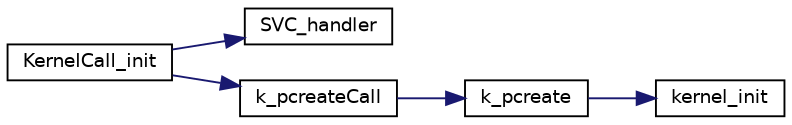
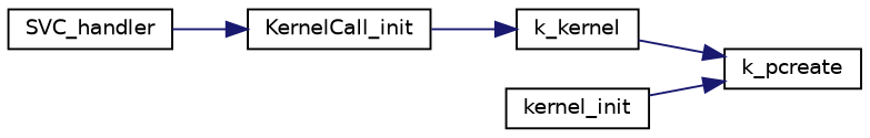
  digraph {
    rankdir=RL
    node [color=black fillcolor=white fontname=Helvetica fontsize=10 shape=record style=filled]
    edge [color=midnightblue dir=back fontname=Helvetica fontsize=10 labelfontname=Helvetica labelfontsize=10 style=solid]
    n1 [height=0.2 label=k_pcreate width=0.4]
-   n2 [height=0.2 label=k_pcreateCall width=0.4]
+   n2 [height=0.2 label=k_kernel width=0.4]
    n3 [height=0.2 label=kernel_init width=0.4]
    n4 [height=0.2 label=KernelCall_init width=0.4]
    n5 [height=0.2 label=SVC_handler width=0.4]
    n1 -> n2
-   n3 -> n1
+   n1 -> n3
    n2 -> n4
-   n5 -> n4
+   n4 -> n5
  }
